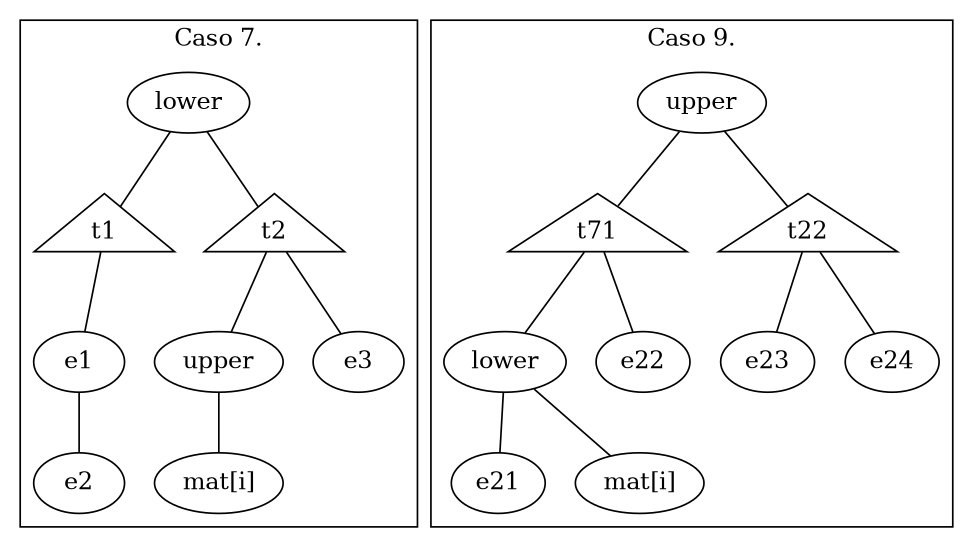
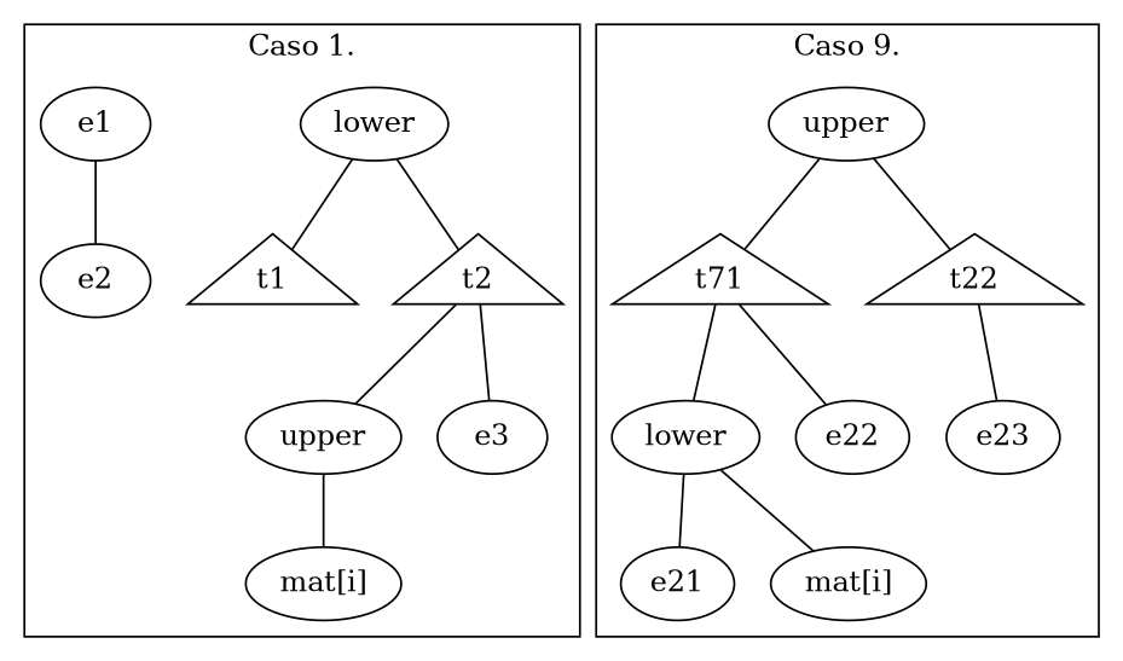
  graph {
    n1 [label="mat[i]"]
    n2 [label=lower]
    t1 [shape=triangle]
    t2 [shape=triangle]
    n5 [label=upper]
    e1
    e2
    e3
    n9 [label=lower]
    e21
    n11 [label="mat[i]"]
    n12 [label=upper]
    n13 [label=t71 shape=triangle]
    t22 [shape=triangle]
    e22
    e23
-   e24
    subgraph cluster_1 {
-     label="Caso 7."
+     label="Caso 1."
      n1
      n2
      t1
      t2
      n5
      e1
      e2
      e3
    }
    subgraph cluster_2 {
      label="Caso 9."
      n9
      e21
      n11
      n12
      n13
      t22
      e22
      e23
-     e24
    }
    n2 -- t1
    n2 -- t2
-   t1 -- e1
    t2 -- n5
    t2 -- e3
    n5 -- n1
    e1 -- e2
    n9 -- e21
    n9 -- n11
    n12 -- n13
    n12 -- t22
    n13 -- n9
    n13 -- e22
    t22 -- e23
-   t22 -- e24
  }
